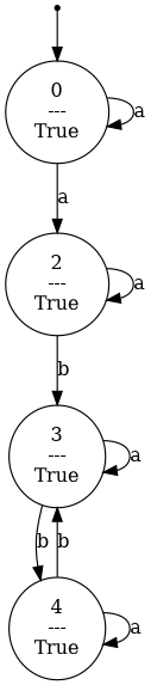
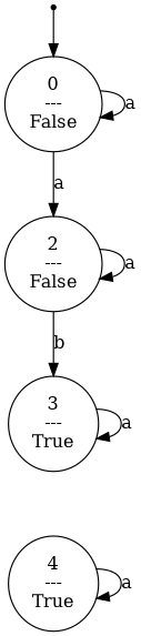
  digraph {
    0 [shape=point]
-   n2 [label="0\n---\nTrue"]
-   n3 [label="2\n---\nTrue"]
+   n2 [label="0\n---\nFalse"]
+   n3 [label="2\n---\nFalse"]
    n4 [label="3\n---\nTrue"]
    n5 [label="4\n---\nTrue"]
    0 -> n2
    n2 -> n2 [label=a]
    n2 -> n3 [label=a]
    n3 -> n3 [label=a]
    n3 -> n4 [label=b]
    n4 -> n4 [label=a]
-   n4 -> n5 [label=b]
-   n5 -> n4 [label=b]
    n5 -> n5 [label=a]
  }
